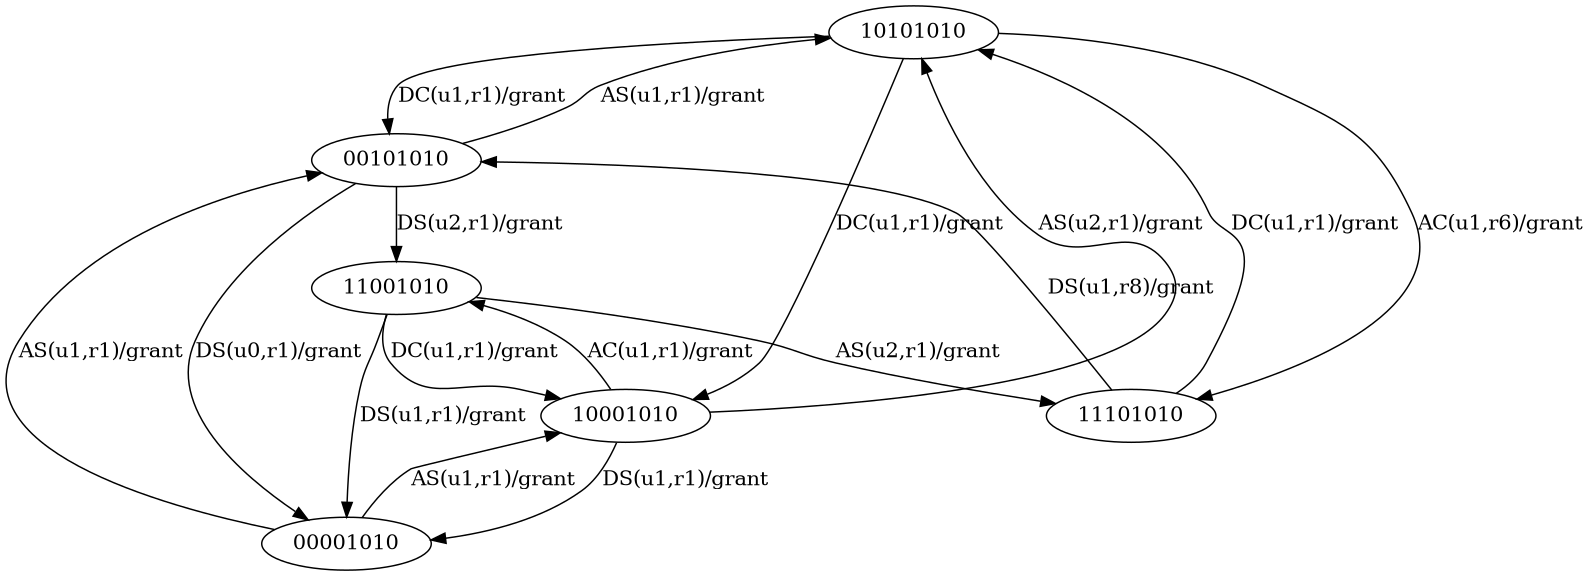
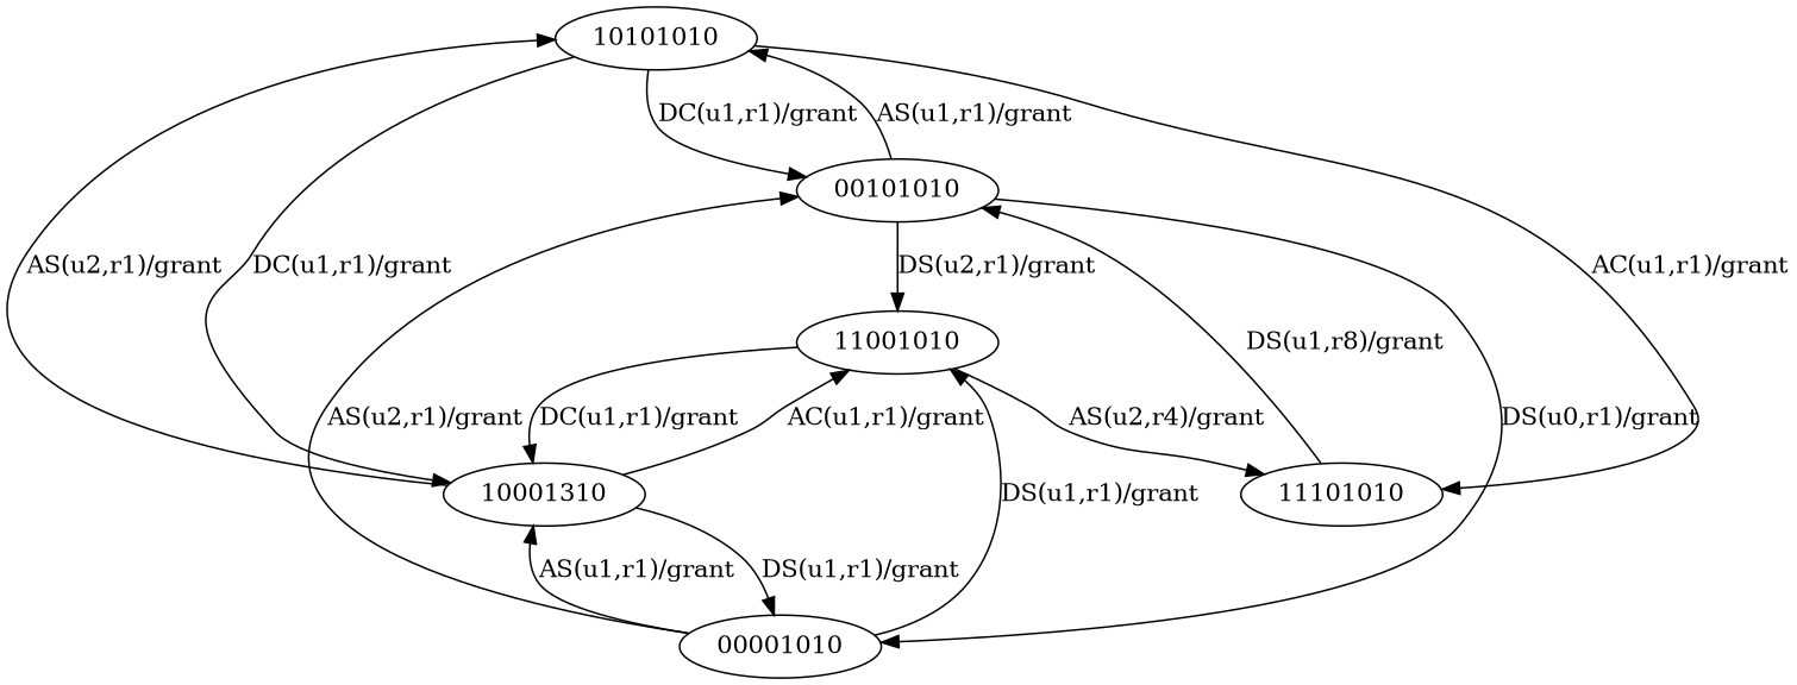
  digraph {
    10101010
    00101010
    11101010
-   10001010
+   10001010 [label=10001310]
    00001010
    11001010
    10101010 -> 00101010 [label="DC(u1,r1)/grant"]
-   10101010 -> 11101010 [label="AC(u1,r6)/grant"]
+   10101010 -> 11101010 [label="AC(u1,r1)/grant"]
    10101010 -> 10001010 [label="DC(u1,r1)/grant"]
    00101010 -> 10101010 [label="AS(u1,r1)/grant"]
    00101010 -> 00001010 [label="DS(u0,r1)/grant"]
    00101010 -> 11001010 [label="DS(u2,r1)/grant"]
-   11101010 -> 10101010 [label="DC(u1,r1)/grant"]
    11101010 -> 00101010 [label="DS(u1,r8)/grant"]
    10001010 -> 10101010 [label="AS(u2,r1)/grant"]
    10001010 -> 00001010 [label="DS(u1,r1)/grant"]
    10001010 -> 11001010 [label="AC(u1,r1)/grant"]
-   00001010 -> 00101010 [label="AS(u1,r1)/grant"]
+   00001010 -> 00101010 [label="AS(u2,r1)/grant"]
    00001010 -> 10001010 [label="AS(u1,r1)/grant"]
-   11001010 -> 11101010 [label="AS(u2,r1)/grant"]
+   11001010 -> 11101010 [label="AS(u2,r4)/grant"]
    11001010 -> 10001010 [label="DC(u1,r1)/grant"]
-   11001010 -> 00001010 [label="DS(u1,r1)/grant"]
+   00001010 -> 11001010 [label="DS(u1,r1)/grant"]
  }
